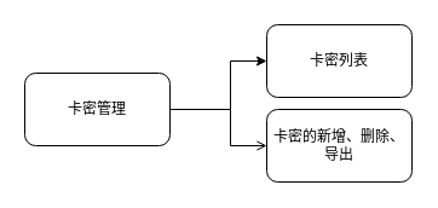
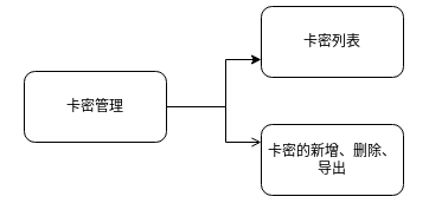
  <mxCell id="0" />
  <mxCell id="1" parent="0" />
  <mxCell id="2" value="" style="edgeStyle=orthogonalEdgeStyle;rounded=0;orthogonalLoop=1;jettySize=auto;html=1;" edge="1" parent="1" source="4" target="5"><mxGeometry relative="1" as="geometry"><Array as="points"><mxPoint x="190" y="90" /><mxPoint x="190" y="50" /></Array></mxGeometry></mxCell>
  <mxCell id="3" value="" style="edgeStyle=orthogonalEdgeStyle;rounded=0;orthogonalLoop=1;jettySize=auto;html=1;endArrow=open;" edge="1" parent="1" source="4" target="6"><mxGeometry relative="1" as="geometry"><Array as="points"><mxPoint x="190" y="90" /><mxPoint x="190" y="120" /></Array></mxGeometry></mxCell>
  <mxCell id="4" value="卡密管理" style="rounded=1;whiteSpace=wrap;html=1;" vertex="1" parent="1"><mxGeometry x="20" y="60" width="120" height="60" as="geometry" /></mxCell>
- <mxCell id="5" value="卡密列表" style="whiteSpace=wrap;html=1;rounded=1;" vertex="1" parent="1"><mxGeometry x="220" y="20" width="120" height="60" as="geometry" /></mxCell>
- <mxCell id="6" value="卡密的新增、删除、导出" style="rounded=1;whiteSpace=wrap;html=1;" vertex="1" parent="1"><mxGeometry x="220" y="90" width="120" height="60" as="geometry" /></mxCell>
+ <mxCell id="5" value="卡密列表" style="whiteSpace=wrap;html=1;rounded=1;" vertex="1" parent="1"><mxGeometry x="220" y="5" width="120" height="60" as="geometry" /></mxCell>
+ <mxCell id="6" value="卡密的新增、删除、导出" style="rounded=1;whiteSpace=wrap;html=1;" vertex="1" parent="1"><mxGeometry x="220" y="105" width="120" height="60" as="geometry" /></mxCell>
